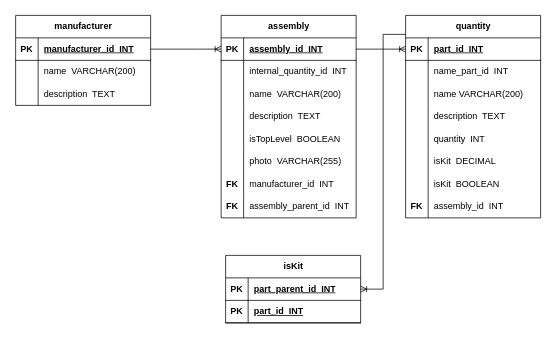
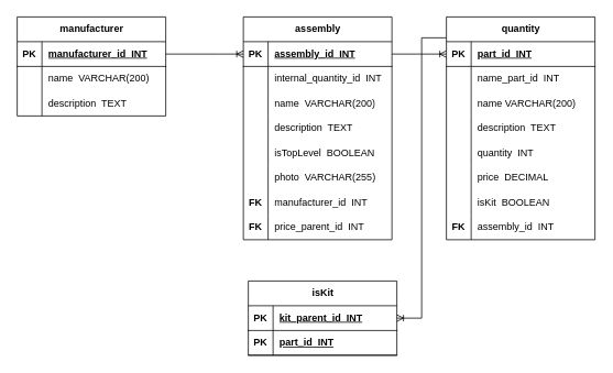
  <mxCell id="0" />
  <mxCell id="1" parent="0" />
  <mxCell id="2" value="manufacturer" style="shape=table;startSize=30;container=1;collapsible=1;childLayout=tableLayout;fixedRows=1;rowLines=0;fontStyle=1;align=center;resizeLast=1;html=1;" vertex="1" parent="1"><mxGeometry x="20" y="20" width="180" height="120" as="geometry" /></mxCell>
  <mxCell id="3" value="" style="shape=tableRow;horizontal=0;startSize=0;swimlaneHead=0;swimlaneBody=0;fillColor=none;collapsible=0;dropTarget=0;points=[[0,0.5],[1,0.5]];portConstraint=eastwest;top=0;left=0;right=0;bottom=1;" vertex="1" parent="2"><mxGeometry y="30" width="180" height="30" as="geometry" /></mxCell>
  <mxCell id="4" value="PK" style="shape=partialRectangle;connectable=0;fillColor=none;top=0;left=0;bottom=0;right=0;fontStyle=1;overflow=hidden;whiteSpace=wrap;html=1;" vertex="1" parent="3"><mxGeometry width="30" height="30" as="geometry"><mxRectangle width="30" height="30" as="alternateBounds" /></mxGeometry></mxCell>
  <mxCell id="5" value="manufacturer_id&amp;nbsp; INT" style="shape=partialRectangle;connectable=0;fillColor=none;top=0;left=0;bottom=0;right=0;align=left;spacingLeft=6;fontStyle=5;overflow=hidden;whiteSpace=wrap;html=1;" vertex="1" parent="3"><mxGeometry x="30" width="150" height="30" as="geometry"><mxRectangle width="150" height="30" as="alternateBounds" /></mxGeometry></mxCell>
  <mxCell id="6" value="" style="shape=tableRow;horizontal=0;startSize=0;swimlaneHead=0;swimlaneBody=0;fillColor=none;collapsible=0;dropTarget=0;points=[[0,0.5],[1,0.5]];portConstraint=eastwest;top=0;left=0;right=0;bottom=0;" vertex="1" parent="2"><mxGeometry y="60" width="180" height="30" as="geometry" /></mxCell>
  <mxCell id="7" value="" style="shape=partialRectangle;connectable=0;fillColor=none;top=0;left=0;bottom=0;right=0;editable=1;overflow=hidden;whiteSpace=wrap;html=1;" vertex="1" parent="6"><mxGeometry width="30" height="30" as="geometry"><mxRectangle width="30" height="30" as="alternateBounds" /></mxGeometry></mxCell>
  <mxCell id="8" value="name&amp;nbsp; VARCHAR(200)" style="shape=partialRectangle;connectable=0;fillColor=none;top=0;left=0;bottom=0;right=0;align=left;spacingLeft=6;overflow=hidden;whiteSpace=wrap;html=1;" vertex="1" parent="6"><mxGeometry x="30" width="150" height="30" as="geometry"><mxRectangle width="150" height="30" as="alternateBounds" /></mxGeometry></mxCell>
  <mxCell id="9" value="" style="shape=tableRow;horizontal=0;startSize=0;swimlaneHead=0;swimlaneBody=0;fillColor=none;collapsible=0;dropTarget=0;points=[[0,0.5],[1,0.5]];portConstraint=eastwest;top=0;left=0;right=0;bottom=0;" vertex="1" parent="2"><mxGeometry y="90" width="180" height="30" as="geometry" /></mxCell>
  <mxCell id="10" value="" style="shape=partialRectangle;connectable=0;fillColor=none;top=0;left=0;bottom=0;right=0;editable=1;overflow=hidden;whiteSpace=wrap;html=1;" vertex="1" parent="9"><mxGeometry width="30" height="30" as="geometry"><mxRectangle width="30" height="30" as="alternateBounds" /></mxGeometry></mxCell>
  <mxCell id="11" value="description&amp;nbsp; TEXT" style="shape=partialRectangle;connectable=0;fillColor=none;top=0;left=0;bottom=0;right=0;align=left;spacingLeft=6;overflow=hidden;whiteSpace=wrap;html=1;" vertex="1" parent="9"><mxGeometry x="30" width="150" height="30" as="geometry"><mxRectangle width="150" height="30" as="alternateBounds" /></mxGeometry></mxCell>
  <mxCell id="12" value="assembly" style="shape=table;startSize=30;container=1;collapsible=1;childLayout=tableLayout;fixedRows=1;rowLines=0;fontStyle=1;align=center;resizeLast=1;html=1;" vertex="1" parent="1"><mxGeometry x="294" y="20" width="180" height="270" as="geometry" /></mxCell>
  <mxCell id="13" value="" style="shape=tableRow;horizontal=0;startSize=0;swimlaneHead=0;swimlaneBody=0;fillColor=none;collapsible=0;dropTarget=0;points=[[0,0.5],[1,0.5]];portConstraint=eastwest;top=0;left=0;right=0;bottom=1;" vertex="1" parent="12"><mxGeometry y="30" width="180" height="30" as="geometry" /></mxCell>
  <mxCell id="14" value="PK" style="shape=partialRectangle;connectable=0;fillColor=none;top=0;left=0;bottom=0;right=0;fontStyle=1;overflow=hidden;whiteSpace=wrap;html=1;" vertex="1" parent="13"><mxGeometry width="30" height="30" as="geometry"><mxRectangle width="30" height="30" as="alternateBounds" /></mxGeometry></mxCell>
  <mxCell id="15" value="assembly_id&amp;nbsp; INT" style="shape=partialRectangle;connectable=0;fillColor=none;top=0;left=0;bottom=0;right=0;align=left;spacingLeft=6;fontStyle=5;overflow=hidden;whiteSpace=wrap;html=1;" vertex="1" parent="13"><mxGeometry x="30" width="150" height="30" as="geometry"><mxRectangle width="150" height="30" as="alternateBounds" /></mxGeometry></mxCell>
  <mxCell id="16" value="" style="shape=tableRow;horizontal=0;startSize=0;swimlaneHead=0;swimlaneBody=0;fillColor=none;collapsible=0;dropTarget=0;points=[[0,0.5],[1,0.5]];portConstraint=eastwest;top=0;left=0;right=0;bottom=0;" vertex="1" parent="12"><mxGeometry y="60" width="180" height="30" as="geometry" /></mxCell>
  <mxCell id="17" value="" style="shape=partialRectangle;connectable=0;fillColor=none;top=0;left=0;bottom=0;right=0;editable=1;overflow=hidden;whiteSpace=wrap;html=1;" vertex="1" parent="16"><mxGeometry width="30" height="30" as="geometry"><mxRectangle width="30" height="30" as="alternateBounds" /></mxGeometry></mxCell>
  <mxCell id="18" value="internal_quantity_id&amp;nbsp; INT" style="shape=partialRectangle;connectable=0;fillColor=none;top=0;left=0;bottom=0;right=0;align=left;spacingLeft=6;overflow=hidden;whiteSpace=wrap;html=1;" vertex="1" parent="16"><mxGeometry x="30" width="150" height="30" as="geometry"><mxRectangle width="150" height="30" as="alternateBounds" /></mxGeometry></mxCell>
  <mxCell id="19" value="" style="shape=tableRow;horizontal=0;startSize=0;swimlaneHead=0;swimlaneBody=0;fillColor=none;collapsible=0;dropTarget=0;points=[[0,0.5],[1,0.5]];portConstraint=eastwest;top=0;left=0;right=0;bottom=0;" vertex="1" parent="12"><mxGeometry y="90" width="180" height="30" as="geometry" /></mxCell>
  <mxCell id="20" value="" style="shape=partialRectangle;connectable=0;fillColor=none;top=0;left=0;bottom=0;right=0;editable=1;overflow=hidden;whiteSpace=wrap;html=1;" vertex="1" parent="19"><mxGeometry width="30" height="30" as="geometry"><mxRectangle width="30" height="30" as="alternateBounds" /></mxGeometry></mxCell>
  <mxCell id="21" value="name&amp;nbsp; VARCHAR(200)" style="shape=partialRectangle;connectable=0;fillColor=none;top=0;left=0;bottom=0;right=0;align=left;spacingLeft=6;overflow=hidden;whiteSpace=wrap;html=1;" vertex="1" parent="19"><mxGeometry x="30" width="150" height="30" as="geometry"><mxRectangle width="150" height="30" as="alternateBounds" /></mxGeometry></mxCell>
  <mxCell id="22" value="" style="shape=tableRow;horizontal=0;startSize=0;swimlaneHead=0;swimlaneBody=0;fillColor=none;collapsible=0;dropTarget=0;points=[[0,0.5],[1,0.5]];portConstraint=eastwest;top=0;left=0;right=0;bottom=0;" vertex="1" parent="12"><mxGeometry y="120" width="180" height="30" as="geometry" /></mxCell>
  <mxCell id="23" value="" style="shape=partialRectangle;connectable=0;fillColor=none;top=0;left=0;bottom=0;right=0;editable=1;overflow=hidden;whiteSpace=wrap;html=1;" vertex="1" parent="22"><mxGeometry width="30" height="30" as="geometry"><mxRectangle width="30" height="30" as="alternateBounds" /></mxGeometry></mxCell>
  <mxCell id="24" value="description&amp;nbsp; TEXT" style="shape=partialRectangle;connectable=0;fillColor=none;top=0;left=0;bottom=0;right=0;align=left;spacingLeft=6;overflow=hidden;whiteSpace=wrap;html=1;" vertex="1" parent="22"><mxGeometry x="30" width="150" height="30" as="geometry"><mxRectangle width="150" height="30" as="alternateBounds" /></mxGeometry></mxCell>
  <mxCell id="25" value="" style="shape=tableRow;horizontal=0;startSize=0;swimlaneHead=0;swimlaneBody=0;fillColor=none;collapsible=0;dropTarget=0;points=[[0,0.5],[1,0.5]];portConstraint=eastwest;top=0;left=0;right=0;bottom=0;" vertex="1" parent="12"><mxGeometry y="150" width="180" height="30" as="geometry" /></mxCell>
  <mxCell id="26" value="" style="shape=partialRectangle;connectable=0;fillColor=none;top=0;left=0;bottom=0;right=0;editable=1;overflow=hidden;whiteSpace=wrap;html=1;" vertex="1" parent="25"><mxGeometry width="30" height="30" as="geometry"><mxRectangle width="30" height="30" as="alternateBounds" /></mxGeometry></mxCell>
  <mxCell id="27" value="isTopLevel&amp;nbsp; BOOLEAN" style="shape=partialRectangle;connectable=0;fillColor=none;top=0;left=0;bottom=0;right=0;align=left;spacingLeft=6;overflow=hidden;whiteSpace=wrap;html=1;" vertex="1" parent="25"><mxGeometry x="30" width="150" height="30" as="geometry"><mxRectangle width="150" height="30" as="alternateBounds" /></mxGeometry></mxCell>
  <mxCell id="28" value="" style="shape=tableRow;horizontal=0;startSize=0;swimlaneHead=0;swimlaneBody=0;fillColor=none;collapsible=0;dropTarget=0;points=[[0,0.5],[1,0.5]];portConstraint=eastwest;top=0;left=0;right=0;bottom=0;" vertex="1" parent="12"><mxGeometry y="180" width="180" height="30" as="geometry" /></mxCell>
  <mxCell id="29" value="" style="shape=partialRectangle;connectable=0;fillColor=none;top=0;left=0;bottom=0;right=0;editable=1;overflow=hidden;whiteSpace=wrap;html=1;" vertex="1" parent="28"><mxGeometry width="30" height="30" as="geometry"><mxRectangle width="30" height="30" as="alternateBounds" /></mxGeometry></mxCell>
  <mxCell id="30" value="photo&amp;nbsp; VARCHAR(255)" style="shape=partialRectangle;connectable=0;fillColor=none;top=0;left=0;bottom=0;right=0;align=left;spacingLeft=6;overflow=hidden;whiteSpace=wrap;html=1;" vertex="1" parent="28"><mxGeometry x="30" width="150" height="30" as="geometry"><mxRectangle width="150" height="30" as="alternateBounds" /></mxGeometry></mxCell>
  <mxCell id="31" value="" style="shape=tableRow;horizontal=0;startSize=0;swimlaneHead=0;swimlaneBody=0;fillColor=none;collapsible=0;dropTarget=0;points=[[0,0.5],[1,0.5]];portConstraint=eastwest;top=0;left=0;right=0;bottom=0;" vertex="1" parent="12"><mxGeometry y="210" width="180" height="30" as="geometry" /></mxCell>
  <mxCell id="32" value="FK" style="shape=partialRectangle;connectable=0;fillColor=none;top=0;left=0;bottom=0;right=0;editable=1;overflow=hidden;whiteSpace=wrap;html=1;fontStyle=1" vertex="1" parent="31"><mxGeometry width="30" height="30" as="geometry"><mxRectangle width="30" height="30" as="alternateBounds" /></mxGeometry></mxCell>
  <mxCell id="33" value="manufacturer_id&amp;nbsp; INT" style="shape=partialRectangle;connectable=0;fillColor=none;top=0;left=0;bottom=0;right=0;align=left;spacingLeft=6;overflow=hidden;whiteSpace=wrap;html=1;" vertex="1" parent="31"><mxGeometry x="30" width="150" height="30" as="geometry"><mxRectangle width="150" height="30" as="alternateBounds" /></mxGeometry></mxCell>
  <mxCell id="34" value="" style="shape=tableRow;horizontal=0;startSize=0;swimlaneHead=0;swimlaneBody=0;fillColor=none;collapsible=0;dropTarget=0;points=[[0,0.5],[1,0.5]];portConstraint=eastwest;top=0;left=0;right=0;bottom=0;" vertex="1" parent="12"><mxGeometry y="240" width="180" height="30" as="geometry" /></mxCell>
  <mxCell id="35" value="FK" style="shape=partialRectangle;connectable=0;fillColor=none;top=0;left=0;bottom=0;right=0;editable=1;overflow=hidden;whiteSpace=wrap;html=1;fontStyle=1" vertex="1" parent="34"><mxGeometry width="30" height="30" as="geometry"><mxRectangle width="30" height="30" as="alternateBounds" /></mxGeometry></mxCell>
- <mxCell id="36" value="assembly_parent_id&amp;nbsp; INT" style="shape=partialRectangle;connectable=0;fillColor=none;top=0;left=0;bottom=0;right=0;align=left;spacingLeft=6;overflow=hidden;whiteSpace=wrap;html=1;" vertex="1" parent="34"><mxGeometry x="30" width="150" height="30" as="geometry"><mxRectangle width="150" height="30" as="alternateBounds" /></mxGeometry></mxCell>
+ <mxCell id="36" value="price_parent_id&amp;nbsp; INT" style="shape=partialRectangle;connectable=0;fillColor=none;top=0;left=0;bottom=0;right=0;align=left;spacingLeft=6;overflow=hidden;whiteSpace=wrap;html=1;" vertex="1" parent="34"><mxGeometry x="30" width="150" height="30" as="geometry"><mxRectangle width="150" height="30" as="alternateBounds" /></mxGeometry></mxCell>
  <mxCell id="37" value="quantity" style="shape=table;startSize=30;container=1;collapsible=1;childLayout=tableLayout;fixedRows=1;rowLines=0;fontStyle=1;align=center;resizeLast=1;html=1;" vertex="1" parent="1"><mxGeometry x="540" y="20" width="180" height="270" as="geometry" /></mxCell>
  <mxCell id="38" value="" style="shape=tableRow;horizontal=0;startSize=0;swimlaneHead=0;swimlaneBody=0;fillColor=none;collapsible=0;dropTarget=0;points=[[0,0.5],[1,0.5]];portConstraint=eastwest;top=0;left=0;right=0;bottom=1;" vertex="1" parent="37"><mxGeometry y="30" width="180" height="30" as="geometry" /></mxCell>
  <mxCell id="39" value="PK" style="shape=partialRectangle;connectable=0;fillColor=none;top=0;left=0;bottom=0;right=0;fontStyle=1;overflow=hidden;whiteSpace=wrap;html=1;" vertex="1" parent="38"><mxGeometry width="30" height="30" as="geometry"><mxRectangle width="30" height="30" as="alternateBounds" /></mxGeometry></mxCell>
  <mxCell id="40" value="part_id&amp;nbsp; INT" style="shape=partialRectangle;connectable=0;fillColor=none;top=0;left=0;bottom=0;right=0;align=left;spacingLeft=6;fontStyle=5;overflow=hidden;whiteSpace=wrap;html=1;" vertex="1" parent="38"><mxGeometry x="30" width="150" height="30" as="geometry"><mxRectangle width="150" height="30" as="alternateBounds" /></mxGeometry></mxCell>
  <mxCell id="41" value="" style="shape=tableRow;horizontal=0;startSize=0;swimlaneHead=0;swimlaneBody=0;fillColor=none;collapsible=0;dropTarget=0;points=[[0,0.5],[1,0.5]];portConstraint=eastwest;top=0;left=0;right=0;bottom=0;" vertex="1" parent="37"><mxGeometry y="60" width="180" height="30" as="geometry" /></mxCell>
  <mxCell id="42" value="" style="shape=partialRectangle;connectable=0;fillColor=none;top=0;left=0;bottom=0;right=0;editable=1;overflow=hidden;whiteSpace=wrap;html=1;" vertex="1" parent="41"><mxGeometry width="30" height="30" as="geometry"><mxRectangle width="30" height="30" as="alternateBounds" /></mxGeometry></mxCell>
  <mxCell id="43" value="name_part_id&amp;nbsp; INT" style="shape=partialRectangle;connectable=0;fillColor=none;top=0;left=0;bottom=0;right=0;align=left;spacingLeft=6;overflow=hidden;whiteSpace=wrap;html=1;" vertex="1" parent="41"><mxGeometry x="30" width="150" height="30" as="geometry"><mxRectangle width="150" height="30" as="alternateBounds" /></mxGeometry></mxCell>
  <mxCell id="44" value="" style="shape=tableRow;horizontal=0;startSize=0;swimlaneHead=0;swimlaneBody=0;fillColor=none;collapsible=0;dropTarget=0;points=[[0,0.5],[1,0.5]];portConstraint=eastwest;top=0;left=0;right=0;bottom=0;" vertex="1" parent="37"><mxGeometry y="90" width="180" height="30" as="geometry" /></mxCell>
  <mxCell id="45" value="" style="shape=partialRectangle;connectable=0;fillColor=none;top=0;left=0;bottom=0;right=0;editable=1;overflow=hidden;whiteSpace=wrap;html=1;" vertex="1" parent="44"><mxGeometry width="30" height="30" as="geometry"><mxRectangle width="30" height="30" as="alternateBounds" /></mxGeometry></mxCell>
  <mxCell id="46" value="name VARCHAR(200)" style="shape=partialRectangle;connectable=0;fillColor=none;top=0;left=0;bottom=0;right=0;align=left;spacingLeft=6;overflow=hidden;whiteSpace=wrap;html=1;" vertex="1" parent="44"><mxGeometry x="30" width="150" height="30" as="geometry"><mxRectangle width="150" height="30" as="alternateBounds" /></mxGeometry></mxCell>
  <mxCell id="47" value="" style="shape=tableRow;horizontal=0;startSize=0;swimlaneHead=0;swimlaneBody=0;fillColor=none;collapsible=0;dropTarget=0;points=[[0,0.5],[1,0.5]];portConstraint=eastwest;top=0;left=0;right=0;bottom=0;" vertex="1" parent="37"><mxGeometry y="120" width="180" height="30" as="geometry" /></mxCell>
  <mxCell id="48" value="" style="shape=partialRectangle;connectable=0;fillColor=none;top=0;left=0;bottom=0;right=0;editable=1;overflow=hidden;whiteSpace=wrap;html=1;" vertex="1" parent="47"><mxGeometry width="30" height="30" as="geometry"><mxRectangle width="30" height="30" as="alternateBounds" /></mxGeometry></mxCell>
  <mxCell id="49" value="description&amp;nbsp; TEXT" style="shape=partialRectangle;connectable=0;fillColor=none;top=0;left=0;bottom=0;right=0;align=left;spacingLeft=6;overflow=hidden;whiteSpace=wrap;html=1;" vertex="1" parent="47"><mxGeometry x="30" width="150" height="30" as="geometry"><mxRectangle width="150" height="30" as="alternateBounds" /></mxGeometry></mxCell>
  <mxCell id="50" value="" style="shape=tableRow;horizontal=0;startSize=0;swimlaneHead=0;swimlaneBody=0;fillColor=none;collapsible=0;dropTarget=0;points=[[0,0.5],[1,0.5]];portConstraint=eastwest;top=0;left=0;right=0;bottom=0;" vertex="1" parent="37"><mxGeometry y="150" width="180" height="30" as="geometry" /></mxCell>
  <mxCell id="51" value="" style="shape=partialRectangle;connectable=0;fillColor=none;top=0;left=0;bottom=0;right=0;editable=1;overflow=hidden;whiteSpace=wrap;html=1;" vertex="1" parent="50"><mxGeometry width="30" height="30" as="geometry"><mxRectangle width="30" height="30" as="alternateBounds" /></mxGeometry></mxCell>
  <mxCell id="52" value="quantity&amp;nbsp; INT" style="shape=partialRectangle;connectable=0;fillColor=none;top=0;left=0;bottom=0;right=0;align=left;spacingLeft=6;overflow=hidden;whiteSpace=wrap;html=1;" vertex="1" parent="50"><mxGeometry x="30" width="150" height="30" as="geometry"><mxRectangle width="150" height="30" as="alternateBounds" /></mxGeometry></mxCell>
  <mxCell id="53" value="" style="shape=tableRow;horizontal=0;startSize=0;swimlaneHead=0;swimlaneBody=0;fillColor=none;collapsible=0;dropTarget=0;points=[[0,0.5],[1,0.5]];portConstraint=eastwest;top=0;left=0;right=0;bottom=0;" vertex="1" parent="37"><mxGeometry y="180" width="180" height="30" as="geometry" /></mxCell>
  <mxCell id="54" value="" style="shape=partialRectangle;connectable=0;fillColor=none;top=0;left=0;bottom=0;right=0;editable=1;overflow=hidden;whiteSpace=wrap;html=1;" vertex="1" parent="53"><mxGeometry width="30" height="30" as="geometry"><mxRectangle width="30" height="30" as="alternateBounds" /></mxGeometry></mxCell>
- <mxCell id="55" value="isKit&amp;nbsp; DECIMAL" style="shape=partialRectangle;connectable=0;fillColor=none;top=0;left=0;bottom=0;right=0;align=left;spacingLeft=6;overflow=hidden;whiteSpace=wrap;html=1;" vertex="1" parent="53"><mxGeometry x="30" width="150" height="30" as="geometry"><mxRectangle width="150" height="30" as="alternateBounds" /></mxGeometry></mxCell>
+ <mxCell id="55" value="price&amp;nbsp; DECIMAL" style="shape=partialRectangle;connectable=0;fillColor=none;top=0;left=0;bottom=0;right=0;align=left;spacingLeft=6;overflow=hidden;whiteSpace=wrap;html=1;" vertex="1" parent="53"><mxGeometry x="30" width="150" height="30" as="geometry"><mxRectangle width="150" height="30" as="alternateBounds" /></mxGeometry></mxCell>
  <mxCell id="56" value="" style="shape=tableRow;horizontal=0;startSize=0;swimlaneHead=0;swimlaneBody=0;fillColor=none;collapsible=0;dropTarget=0;points=[[0,0.5],[1,0.5]];portConstraint=eastwest;top=0;left=0;right=0;bottom=0;" vertex="1" parent="37"><mxGeometry y="210" width="180" height="30" as="geometry" /></mxCell>
  <mxCell id="57" value="" style="shape=partialRectangle;connectable=0;fillColor=none;top=0;left=0;bottom=0;right=0;editable=1;overflow=hidden;whiteSpace=wrap;html=1;fontStyle=1" vertex="1" parent="56"><mxGeometry width="30" height="30" as="geometry"><mxRectangle width="30" height="30" as="alternateBounds" /></mxGeometry></mxCell>
  <mxCell id="58" value="isKit&amp;nbsp; BOOLEAN" style="shape=partialRectangle;connectable=0;fillColor=none;top=0;left=0;bottom=0;right=0;align=left;spacingLeft=6;overflow=hidden;whiteSpace=wrap;html=1;" vertex="1" parent="56"><mxGeometry x="30" width="150" height="30" as="geometry"><mxRectangle width="150" height="30" as="alternateBounds" /></mxGeometry></mxCell>
  <mxCell id="59" value="" style="shape=tableRow;horizontal=0;startSize=0;swimlaneHead=0;swimlaneBody=0;fillColor=none;collapsible=0;dropTarget=0;points=[[0,0.5],[1,0.5]];portConstraint=eastwest;top=0;left=0;right=0;bottom=0;" vertex="1" parent="37"><mxGeometry y="240" width="180" height="30" as="geometry" /></mxCell>
  <mxCell id="60" value="FK" style="shape=partialRectangle;connectable=0;fillColor=none;top=0;left=0;bottom=0;right=0;editable=1;overflow=hidden;whiteSpace=wrap;html=1;fontStyle=1" vertex="1" parent="59"><mxGeometry width="30" height="30" as="geometry"><mxRectangle width="30" height="30" as="alternateBounds" /></mxGeometry></mxCell>
  <mxCell id="61" value="assembly_id&amp;nbsp; INT" style="shape=partialRectangle;connectable=0;fillColor=none;top=0;left=0;bottom=0;right=0;align=left;spacingLeft=6;overflow=hidden;whiteSpace=wrap;html=1;" vertex="1" parent="59"><mxGeometry x="30" width="150" height="30" as="geometry"><mxRectangle width="150" height="30" as="alternateBounds" /></mxGeometry></mxCell>
  <mxCell id="62" value="" style="edgeStyle=entityRelationEdgeStyle;fontSize=12;html=1;endArrow=ERoneToMany;rounded=0;entryX=0;entryY=0.5;entryDx=0;entryDy=0;exitX=1;exitY=0.5;exitDx=0;exitDy=0;" edge="1" parent="1" source="3" target="13"><mxGeometry width="100" height="100" relative="1" as="geometry"><mxPoint x="180" y="160" as="sourcePoint" /><mxPoint x="280" y="60" as="targetPoint" /></mxGeometry></mxCell>
  <mxCell id="63" value="" style="edgeStyle=entityRelationEdgeStyle;fontSize=12;html=1;endArrow=ERoneToMany;rounded=0;entryX=0;entryY=0.5;entryDx=0;entryDy=0;exitX=1;exitY=0.5;exitDx=0;exitDy=0;" edge="1" parent="1" source="13" target="38"><mxGeometry width="100" height="100" relative="1" as="geometry"><mxPoint x="430" y="160" as="sourcePoint" /><mxPoint x="530" y="60" as="targetPoint" /></mxGeometry></mxCell>
  <mxCell id="64" value="isKit" style="shape=table;startSize=30;container=1;collapsible=1;childLayout=tableLayout;fixedRows=1;rowLines=0;fontStyle=1;align=center;resizeLast=1;html=1;" vertex="1" parent="1"><mxGeometry x="300" y="340" width="180" height="90" as="geometry" /></mxCell>
  <mxCell id="65" value="" style="shape=tableRow;horizontal=0;startSize=0;swimlaneHead=0;swimlaneBody=0;fillColor=none;collapsible=0;dropTarget=0;points=[[0,0.5],[1,0.5]];portConstraint=eastwest;top=0;left=0;right=0;bottom=1;" vertex="1" parent="64"><mxGeometry y="30" width="180" height="30" as="geometry" /></mxCell>
  <mxCell id="66" value="PK" style="shape=partialRectangle;connectable=0;fillColor=none;top=0;left=0;bottom=0;right=0;fontStyle=1;overflow=hidden;whiteSpace=wrap;html=1;" vertex="1" parent="65"><mxGeometry width="30" height="30" as="geometry"><mxRectangle width="30" height="30" as="alternateBounds" /></mxGeometry></mxCell>
- <mxCell id="67" value="part_parent_id&amp;nbsp; INT" style="shape=partialRectangle;connectable=0;fillColor=none;top=0;left=0;bottom=0;right=0;align=left;spacingLeft=6;fontStyle=5;overflow=hidden;whiteSpace=wrap;html=1;" vertex="1" parent="65"><mxGeometry x="30" width="150" height="30" as="geometry"><mxRectangle width="150" height="30" as="alternateBounds" /></mxGeometry></mxCell>
+ <mxCell id="67" value="kit_parent_id&amp;nbsp; INT" style="shape=partialRectangle;connectable=0;fillColor=none;top=0;left=0;bottom=0;right=0;align=left;spacingLeft=6;fontStyle=5;overflow=hidden;whiteSpace=wrap;html=1;" vertex="1" parent="65"><mxGeometry x="30" width="150" height="30" as="geometry"><mxRectangle width="150" height="30" as="alternateBounds" /></mxGeometry></mxCell>
  <mxCell id="68" value="" style="shape=tableRow;horizontal=0;startSize=0;swimlaneHead=0;swimlaneBody=0;fillColor=none;collapsible=0;dropTarget=0;points=[[0,0.5],[1,0.5]];portConstraint=eastwest;top=0;left=0;right=0;bottom=1;" vertex="1" parent="64"><mxGeometry y="60" width="180" height="30" as="geometry" /></mxCell>
  <mxCell id="69" value="PK" style="shape=partialRectangle;connectable=0;fillColor=none;top=0;left=0;bottom=0;right=0;fontStyle=1;overflow=hidden;whiteSpace=wrap;html=1;" vertex="1" parent="68"><mxGeometry width="30" height="30" as="geometry"><mxRectangle width="30" height="30" as="alternateBounds" /></mxGeometry></mxCell>
  <mxCell id="70" value="part_id&amp;nbsp; INT" style="shape=partialRectangle;connectable=0;fillColor=none;top=0;left=0;bottom=0;right=0;align=left;spacingLeft=6;fontStyle=5;overflow=hidden;whiteSpace=wrap;html=1;" vertex="1" parent="68"><mxGeometry x="30" width="150" height="30" as="geometry"><mxRectangle width="150" height="30" as="alternateBounds" /></mxGeometry></mxCell>
  <mxCell id="71" value="" style="edgeStyle=entityRelationEdgeStyle;fontSize=12;html=1;endArrow=ERoneToMany;rounded=0;entryX=1;entryY=0.5;entryDx=0;entryDy=0;exitX=0;exitY=-0.156;exitDx=0;exitDy=0;exitPerimeter=0;" edge="1" parent="1" source="38" target="65"><mxGeometry width="100" height="100" relative="1" as="geometry"><mxPoint x="730" y="70" as="sourcePoint" /><mxPoint x="520" y="340" as="targetPoint" /><Array as="points"><mxPoint x="720" y="100" /><mxPoint x="490" y="390" /></Array></mxGeometry></mxCell>
